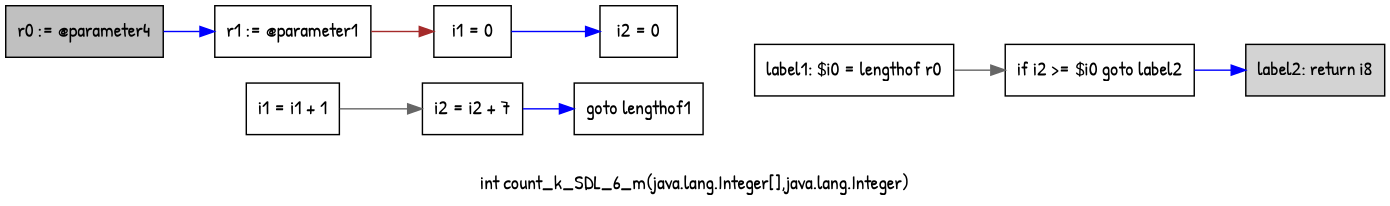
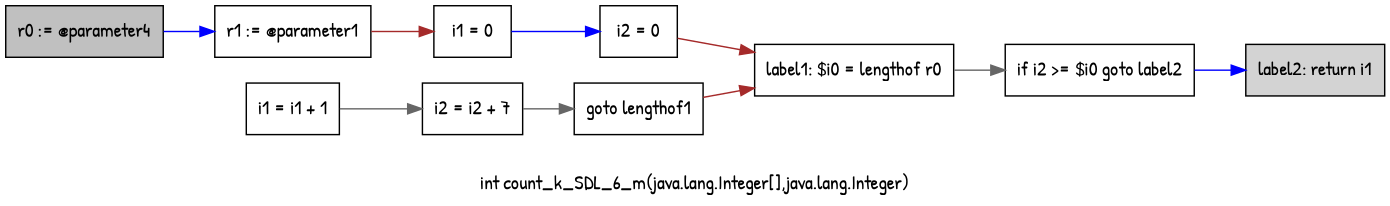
  digraph {
    fontname="Patrick Hand"
    label="int count_k_SDL_6_m(java.lang.Integer[],java.lang.Integer)"
    rankdir=LR
    node [fontname="Patrick Hand" shape=box]
    edge [color=blue fontname="Patrick Hand"]
    n1 [fillcolor=gray label="r0 := @parameter4" style=filled]
    n2 [label="r1 := @parameter1"]
    n3 [label="i1 = 0"]
    n4 [label="i2 = 0"]
    n5 [label="label1: $i0 = lengthof r0"]
    n6 [label="if i2 >= $i0 goto label2"]
-   n7 [fillcolor=lightgray label="label2: return i8" style=filled]
+   n7 [fillcolor=lightgray label="label2: return i1" style=filled]
    n8 [label="i1 = i1 + 1"]
    n9 [label="i2 = i2 + 7"]
    n10 [label="goto lengthof1"]
    n1 -> n2
    n2 -> n3 [color=brown]
    n3 -> n4
+   n4 -> n5 [color=brown]
    n5 -> n6 [color=gray40]
    n6 -> n7
    n8 -> n9 [color=gray40]
-   n9 -> n10
+   n9 -> n10 [color=gray40]
+   n10 -> n5 [color=brown]
  }
